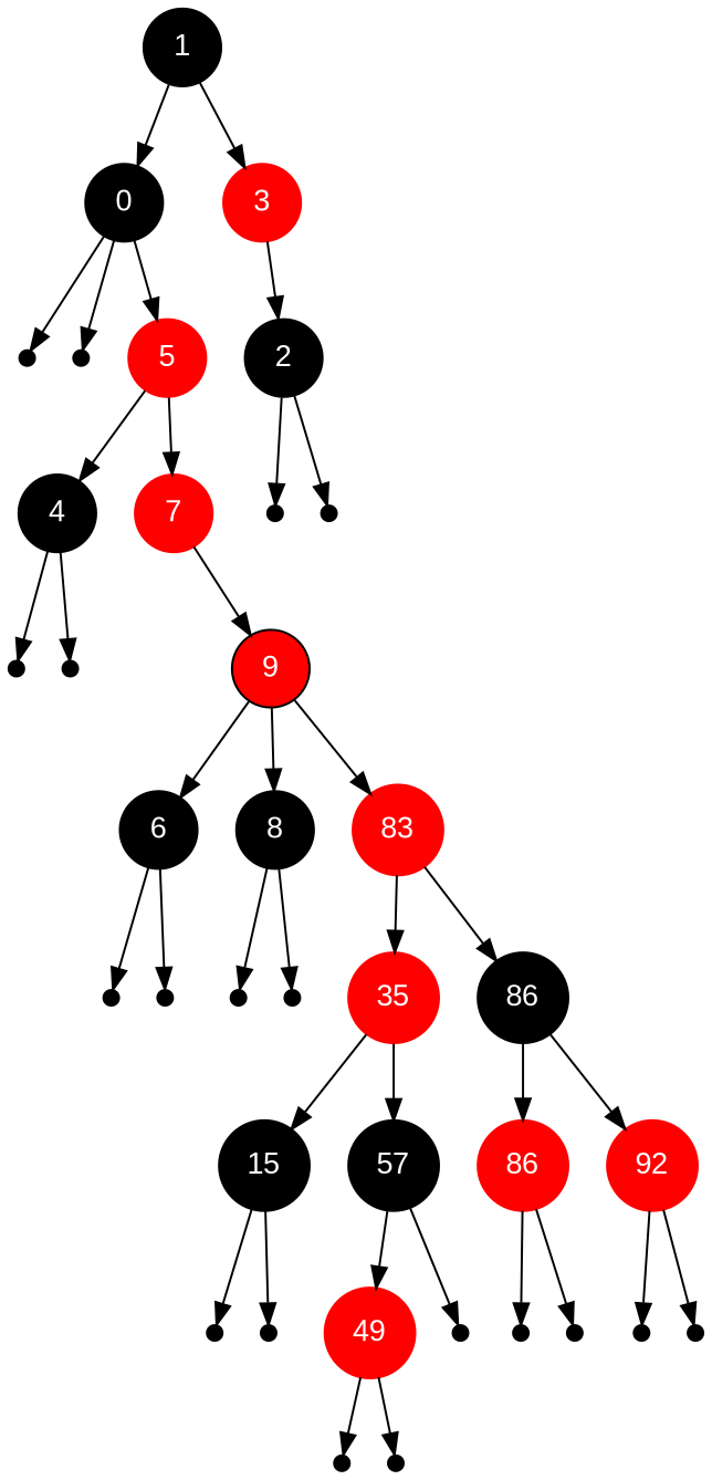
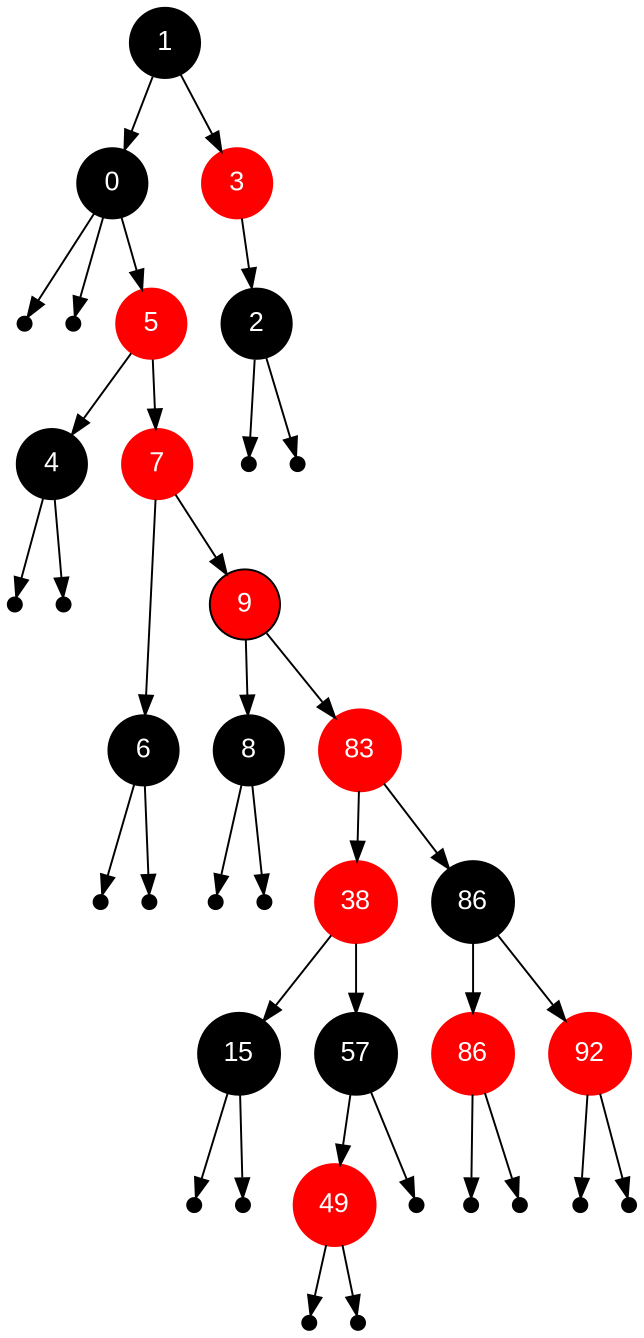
  digraph {
    node [fontname=Arial shape=point]
    n1 [color=black fillcolor=black fontcolor=white label=1 shape=circle style=filled]
    n2 [color=black fillcolor=black fontcolor=white label=0 shape=circle style=filled]
    n3 [color=red fillcolor=red fontcolor=white label=3 shape=circle style=filled]
    null0xaaaaaaac12c0L [width=0.1]
    null0xaaaaaaac12c0R [width=0.1]
    n6 [color=red fillcolor=red fontcolor=white label=5 shape=circle style=filled]
    n7 [color=black fillcolor=black fontcolor=white label=2 shape=circle style=filled]
    null0xaaaaaaac1520L [width=0.1]
    null0xaaaaaaac1520R [width=0.1]
    n10 [color=black fillcolor=black fontcolor=white label=4 shape=circle style=filled]
    n11 [color=red fillcolor=red fontcolor=white label=7 shape=circle style=filled]
    null0xaaaaaaac1990L [width=0.1]
    null0xaaaaaaac1990R [width=0.1]
    n14 [color=black fillcolor=black fontcolor=white label=6 shape=circle style=filled]
    n15 [color=black fillcolor=red fontcolor=white label=9 shape=circle style=filled]
    null0xaaaaaaac19f0L [width=0.1]
    null0xaaaaaaac19f0R [width=0.1]
    n18 [color=black fillcolor=black fontcolor=white label=8 shape=circle style=filled]
    n19 [color=red fillcolor=red fontcolor=white label=83 shape=circle style=filled]
    null0xaaaaaaac1a50L [width=0.1]
    null0xaaaaaaac1a50R [width=0.1]
-   n22 [color=red fillcolor=red fontcolor=white label=35 shape=circle style=filled]
+   n22 [color=red fillcolor=red fontcolor=white label=38 shape=circle style=filled]
    n23 [color=black fillcolor=black fontcolor=white label=86 shape=circle style=filled]
    n24 [color=black fillcolor=black fontcolor=white label=15 shape=circle style=filled]
    n25 [color=black fillcolor=black fontcolor=white label=57 shape=circle style=filled]
    n26 [color=red fillcolor=red fontcolor=white label=86 shape=circle style=filled]
    n27 [color=red fillcolor=red fontcolor=white label=92 shape=circle style=filled]
    null0xaaaaaaac1b40L [width=0.1]
    null0xaaaaaaac1b40R [width=0.1]
    n30 [color=red fillcolor=red fontcolor=white label=49 shape=circle style=filled]
    null0xaaaaaaac1b10R [width=0.1]
    null0xaaaaaaac1c30L [width=0.1]
    null0xaaaaaaac1c30R [width=0.1]
    null0xaaaaaaac1ae0L [width=0.1]
    null0xaaaaaaac1ae0R [width=0.1]
    null0xaaaaaaac1c00L [width=0.1]
    null0xaaaaaaac1c00R [width=0.1]
    n1 -> n2
    n1 -> n3
    n2 -> null0xaaaaaaac12c0L
    n2 -> null0xaaaaaaac12c0R
    n2 -> n6
    n3 -> n7
    n6 -> n10
    n6 -> n11
    n7 -> null0xaaaaaaac1520L
    n7 -> null0xaaaaaaac1520R
    n10 -> null0xaaaaaaac1990L
    n10 -> null0xaaaaaaac1990R
-   n15 -> n14
+   n11 -> n14
    n11 -> n15
    n14 -> null0xaaaaaaac19f0L
    n14 -> null0xaaaaaaac19f0R
    n15 -> n18
    n15 -> n19
    n18 -> null0xaaaaaaac1a50L
    n18 -> null0xaaaaaaac1a50R
    n19 -> n22
    n19 -> n23
    n22 -> n24
    n22 -> n25
    n23 -> n26
    n23 -> n27
    n24 -> null0xaaaaaaac1b40L
    n24 -> null0xaaaaaaac1b40R
    n25 -> n30
    n25 -> null0xaaaaaaac1b10R
    n26 -> null0xaaaaaaac1ae0L
    n26 -> null0xaaaaaaac1ae0R
    n27 -> null0xaaaaaaac1c00L
    n27 -> null0xaaaaaaac1c00R
    n30 -> null0xaaaaaaac1c30L
    n30 -> null0xaaaaaaac1c30R
  }
